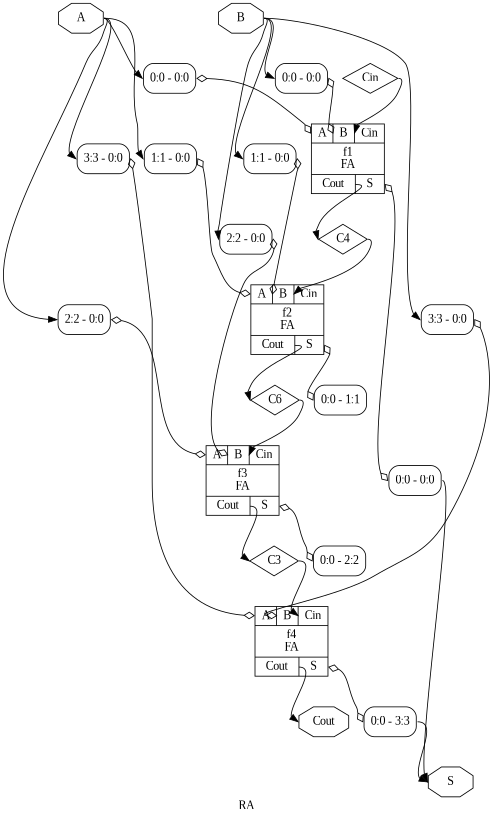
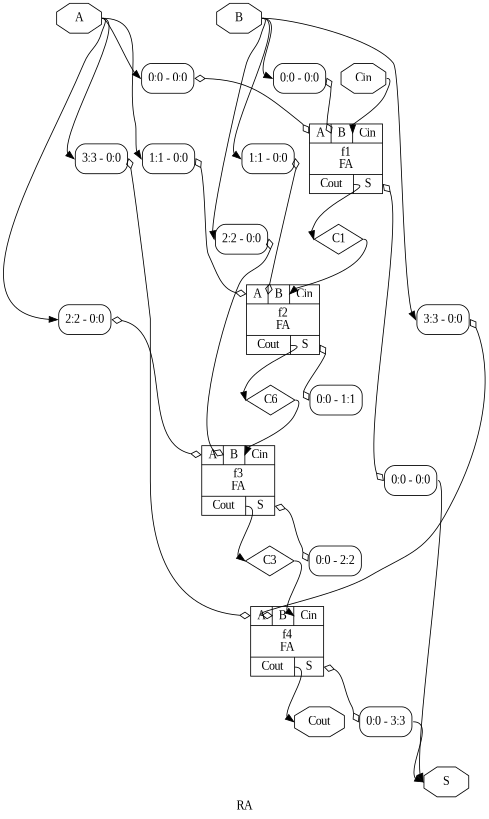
  digraph {
    fontname="Liberation Serif"
    label=RA
    rankdir=TB
    remincross=true
    node [fontname="Liberation Serif" shape=record]
    edge [color=black fontname="Liberation Serif" headport=w tailport=e]
    n1 [color=black fontcolor=black label=A shape=octagon]
    n2 [label="<s0> 0:0 - 0:0 " style=rounded]
    n3 [label="<s0> 1:1 - 0:0 " style=rounded]
    n4 [label="<s0> 2:2 - 0:0 " style=rounded]
    n5 [label="<s0> 3:3 - 0:0 " style=rounded]
    n6 [label="{{<p1> A|<p2> B|<p6> Cin}|f1\nFA|{<p7> Cout|<p8> S}}"]
    n7 [label="{{<p1> A|<p2> B|<p6> Cin}|f2\nFA|{<p7> Cout|<p8> S}}"]
    n8 [label="{{<p1> A|<p2> B|<p6> Cin}|f3\nFA|{<p7> Cout|<p8> S}}"]
    n9 [label="{{<p1> A|<p2> B|<p6> Cin}|f4\nFA|{<p7> Cout|<p8> S}}"]
    n10 [color=black fontcolor=black label=B shape=octagon]
    n11 [label="<s0> 0:0 - 0:0 " style=rounded]
    n12 [label="<s0> 1:1 - 0:0 " style=rounded]
    n13 [label="<s0> 2:2 - 0:0 " style=rounded]
    n14 [label="<s0> 3:3 - 0:0 " style=rounded]
-   n15 [color=black fontcolor=black label=C4 shape=diamond]
+   n15 [color=black fontcolor=black label=C1 shape=diamond]
    n16 [color=black fontcolor=black label=C6 shape=diamond]
    n17 [label="<s0> 0:0 - 1:1 " style=rounded]
    n18 [color=black fontcolor=black label=C3 shape=diamond]
    n19 [label="<s0> 0:0 - 2:2 " style=rounded]
    n20 [color=black fontcolor=black label=Cout shape=octagon]
    n21 [label="<s0> 0:0 - 3:3 " style=rounded]
-   n22 [color=black fontcolor=black label=Cin shape=diamond]
+   n22 [color=black fontcolor=black label=Cin shape=octagon]
    n23 [label="<s0> 0:0 - 0:0 " style=rounded]
    n24 [color=black fontcolor=black label=S shape=octagon]
    n1 -> n2 [headport="s0:w"]
    n1 -> n3 [headport="s0:w"]
    n1 -> n4 [headport="s0:w"]
    n1 -> n5 [headport="s0:w"]
    n2 -> n6 [arrowhead=odiamond arrowtail=odiamond dir=both headport="p1:w"]
    n3 -> n7 [arrowhead=odiamond arrowtail=odiamond dir=both headport="p1:w"]
    n4 -> n8 [arrowhead=odiamond arrowtail=odiamond dir=both headport="p1:w"]
    n5 -> n9 [arrowhead=odiamond arrowtail=odiamond dir=both headport="p1:w"]
    n6 -> n15 [tailport="p7:e"]
    n6 -> n23 [arrowhead=odiamond arrowtail=odiamond dir=both tailport="p8:e"]
    n7 -> n16 [tailport="p7:e"]
    n7 -> n17 [arrowhead=odiamond arrowtail=odiamond dir=both tailport="p8:e"]
    n8 -> n18 [tailport="p7:e"]
    n8 -> n19 [arrowhead=odiamond arrowtail=odiamond dir=both tailport="p8:e"]
    n9 -> n20 [tailport="p7:e"]
    n9 -> n21 [arrowhead=odiamond arrowtail=odiamond dir=both tailport="p8:e"]
    n10 -> n11 [headport="s0:w"]
    n10 -> n12 [headport="s0:w"]
    n10 -> n13 [headport="s0:w"]
    n10 -> n14 [headport="s0:w"]
    n11 -> n6 [arrowhead=odiamond arrowtail=odiamond dir=both headport="p2:w"]
    n12 -> n7 [arrowhead=odiamond arrowtail=odiamond dir=both headport="p2:w"]
    n13 -> n8 [arrowhead=odiamond arrowtail=odiamond dir=both headport="p2:w"]
    n14 -> n9 [arrowhead=odiamond arrowtail=odiamond dir=both headport="p2:w"]
    n15 -> n7 [headport="p6:w"]
    n16 -> n8 [headport="p6:w"]
    n18 -> n9 [headport="p6:w"]
    n21 -> n24 [tailport="s0:e"]
    n22 -> n6 [headport="p6:w"]
    n23 -> n24 [tailport="s0:e"]
  }
